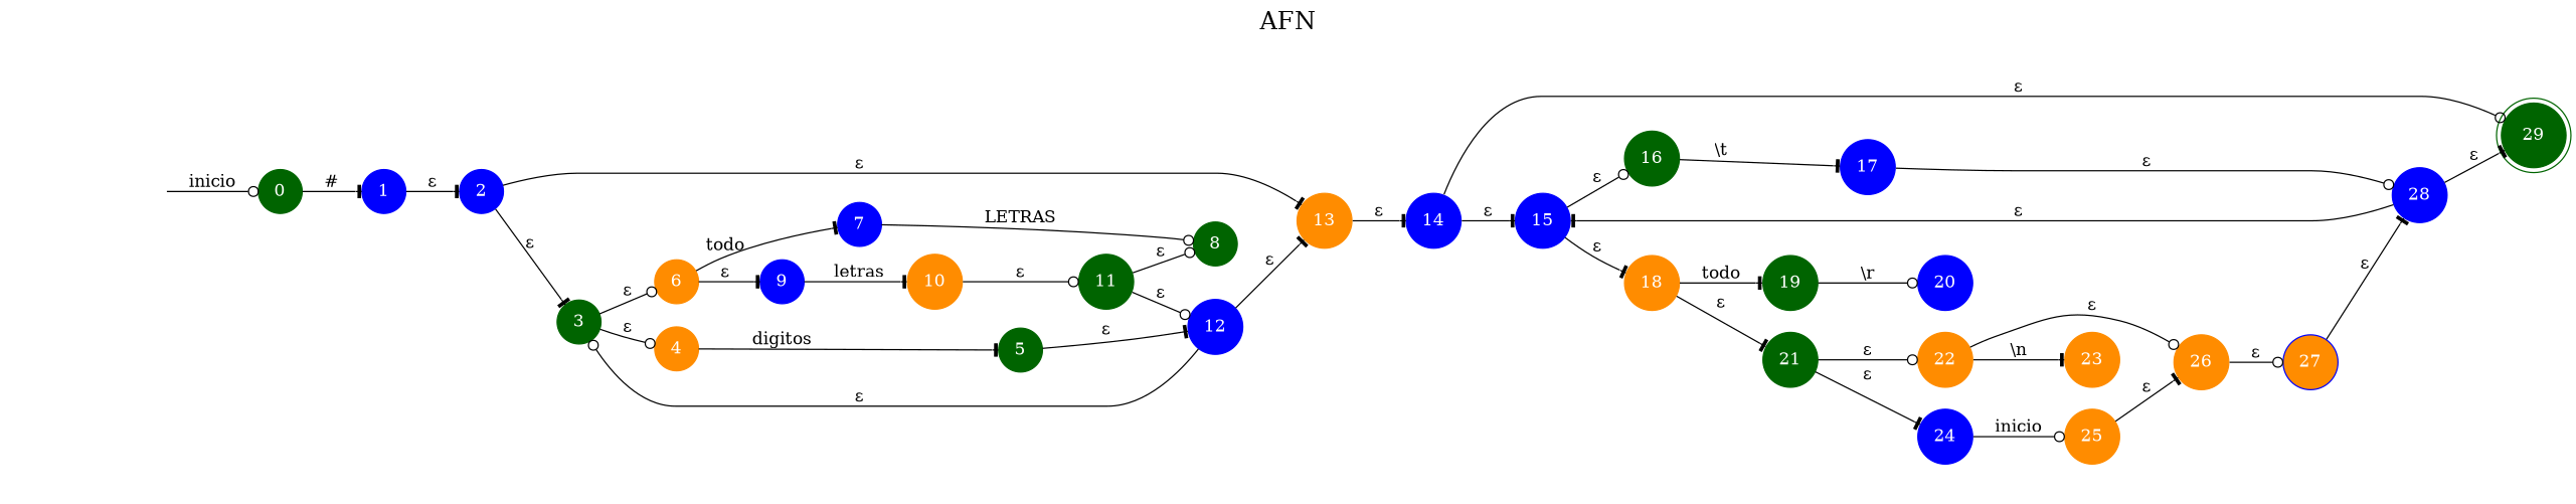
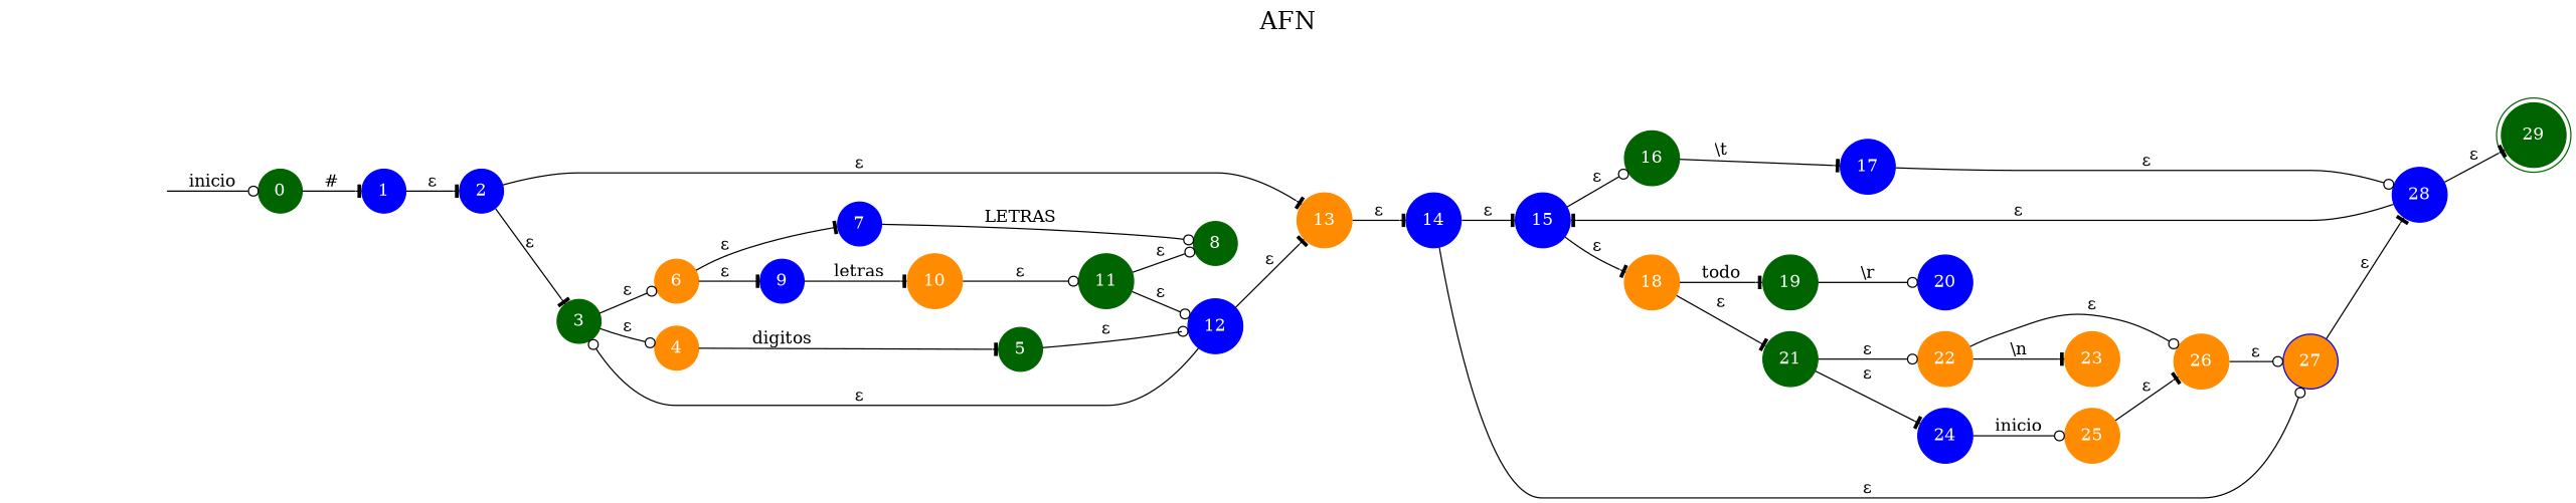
  digraph {
    fontsize=20
    label=AFN
    labelloc=t
    rankdir=LR
    node [color=blue fontcolor=white shape=circle style=filled]
    edge [arrowhead=tee color=black]
    29 [color=darkgreen shape=doublecircle]
    secret_node [color=firebrick4 style=invis]
    0 [color=darkgreen]
    1
    2
    3 [color=darkgreen]
    13 [color=darkorange]
    6 [color=darkorange]
    4 [color=darkorange]
    14
    9
    7
    5 [color=darkgreen]
    15
    10 [color=darkorange]
    8 [color=darkgreen]
    12
    11 [color=darkgreen]
    18 [color=darkorange]
    16 [color=darkgreen]
    21 [color=darkgreen]
    19 [color=darkgreen]
    17
    24
    22 [color=darkorange]
    20
    28
    25 [color=darkorange]
    23 [color=darkorange]
    26 [color=darkorange]
    27 [fillcolor=darkorange]
    secret_node -> 0 [arrowhead=odot label=inicio]
    0 -> 1 [label="#"]
    1 -> 2 [label="ε"]
    2 -> 3 [label="ε"]
    2 -> 13 [label="ε"]
    3 -> 6 [arrowhead=odot label="ε"]
    3 -> 4 [arrowhead=odot label="ε"]
    13 -> 14 [label="ε"]
    6 -> 9 [label="ε"]
-   6 -> 7 [label=todo]
+   6 -> 7 [label="ε"]
    4 -> 5 [label=digitos]
-   14 -> 29 [arrowhead=odot label="ε"]
+   14 -> 27 [arrowhead=odot label="ε"]
    14 -> 15 [label="ε"]
    9 -> 10 [label=letras]
    7 -> 8 [arrowhead=odot label=LETRAS]
-   5 -> 12 [label="ε"]
+   5 -> 12 [arrowhead=odot label="ε"]
    15 -> 18 [label="ε"]
    15 -> 16 [arrowhead=odot label="ε"]
    10 -> 11 [arrowhead=odot label="ε"]
    12 -> 3 [arrowhead=odot label="ε"]
    12 -> 13 [label="ε"]
    11 -> 8 [arrowhead=odot label="ε"]
    11 -> 12 [arrowhead=odot label="ε"]
    18 -> 21 [label="ε"]
    18 -> 19 [label=todo]
    16 -> 17 [label="\\t"]
    21 -> 24 [label="ε"]
    21 -> 22 [arrowhead=odot label="ε"]
    19 -> 20 [arrowhead=odot label="\\r"]
    17 -> 28 [arrowhead=odot label="ε"]
    24 -> 25 [arrowhead=odot label=inicio]
    22 -> 23 [label="\\n"]
    22 -> 26 [arrowhead=odot label="ε"]
    28 -> 29 [label="ε"]
    28 -> 15 [label="ε"]
    25 -> 26 [label="ε"]
    26 -> 27 [arrowhead=odot label="ε"]
    27 -> 28 [label="ε"]
  }
